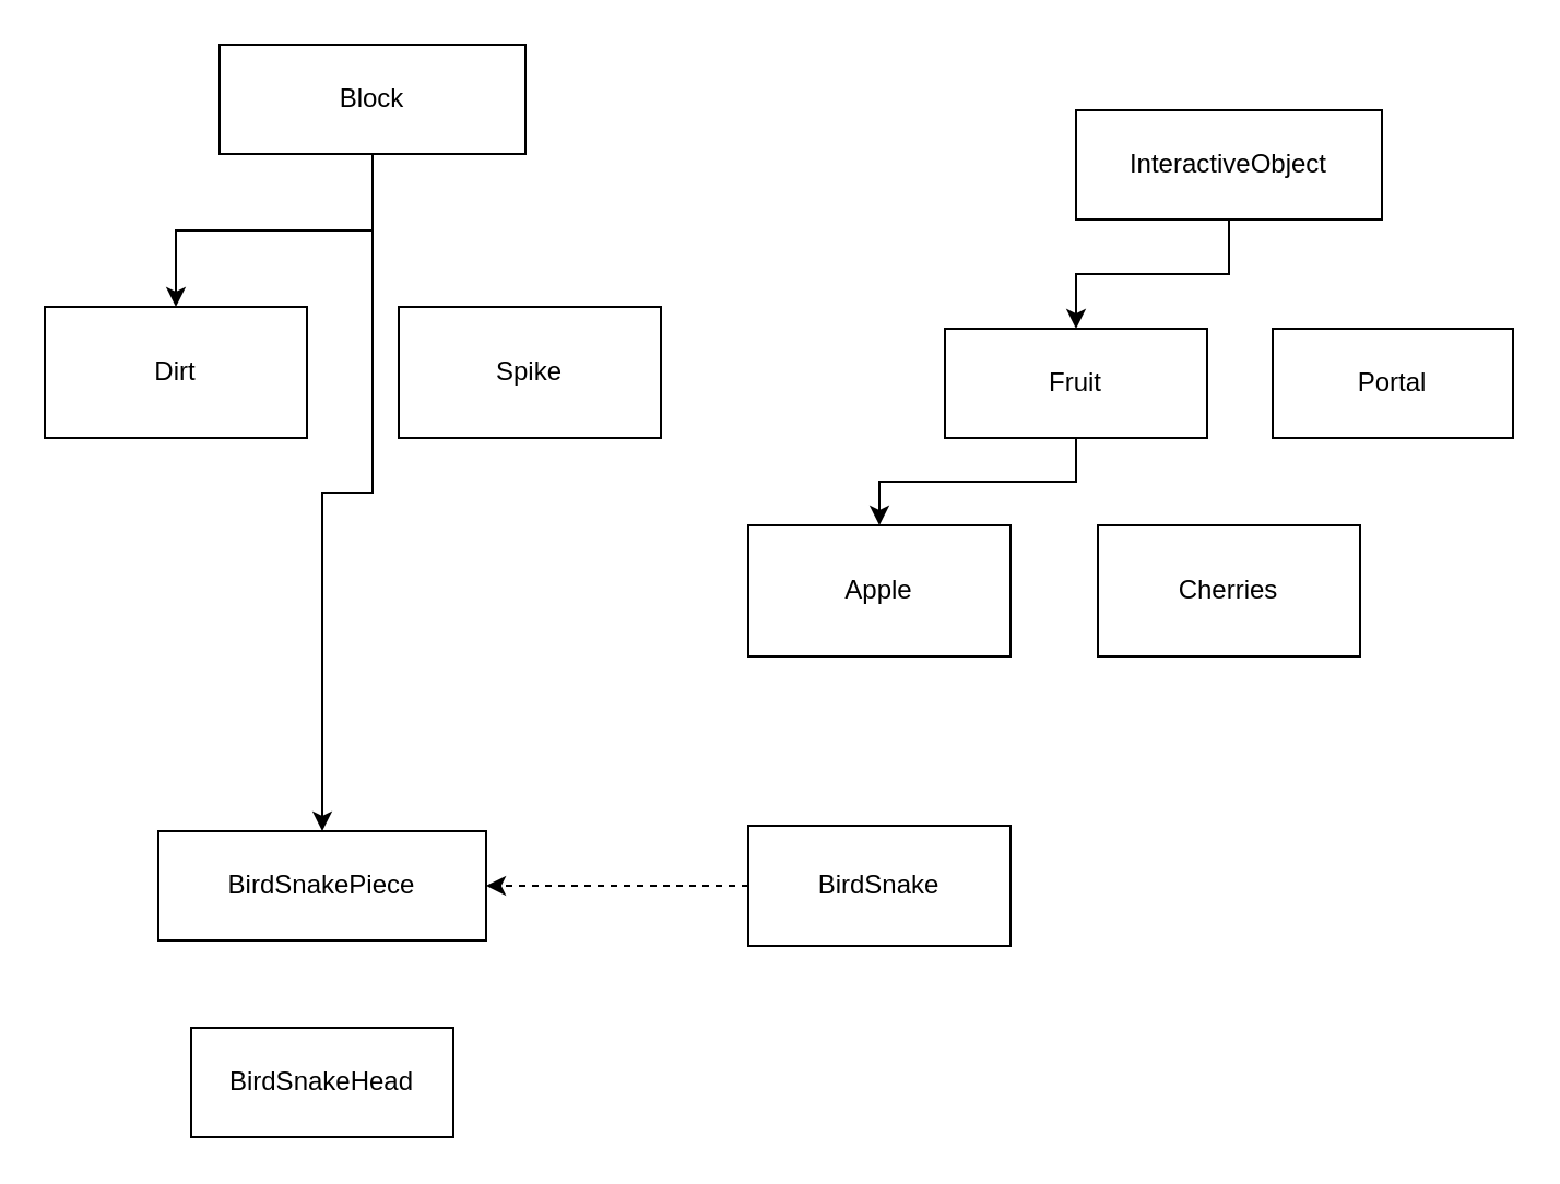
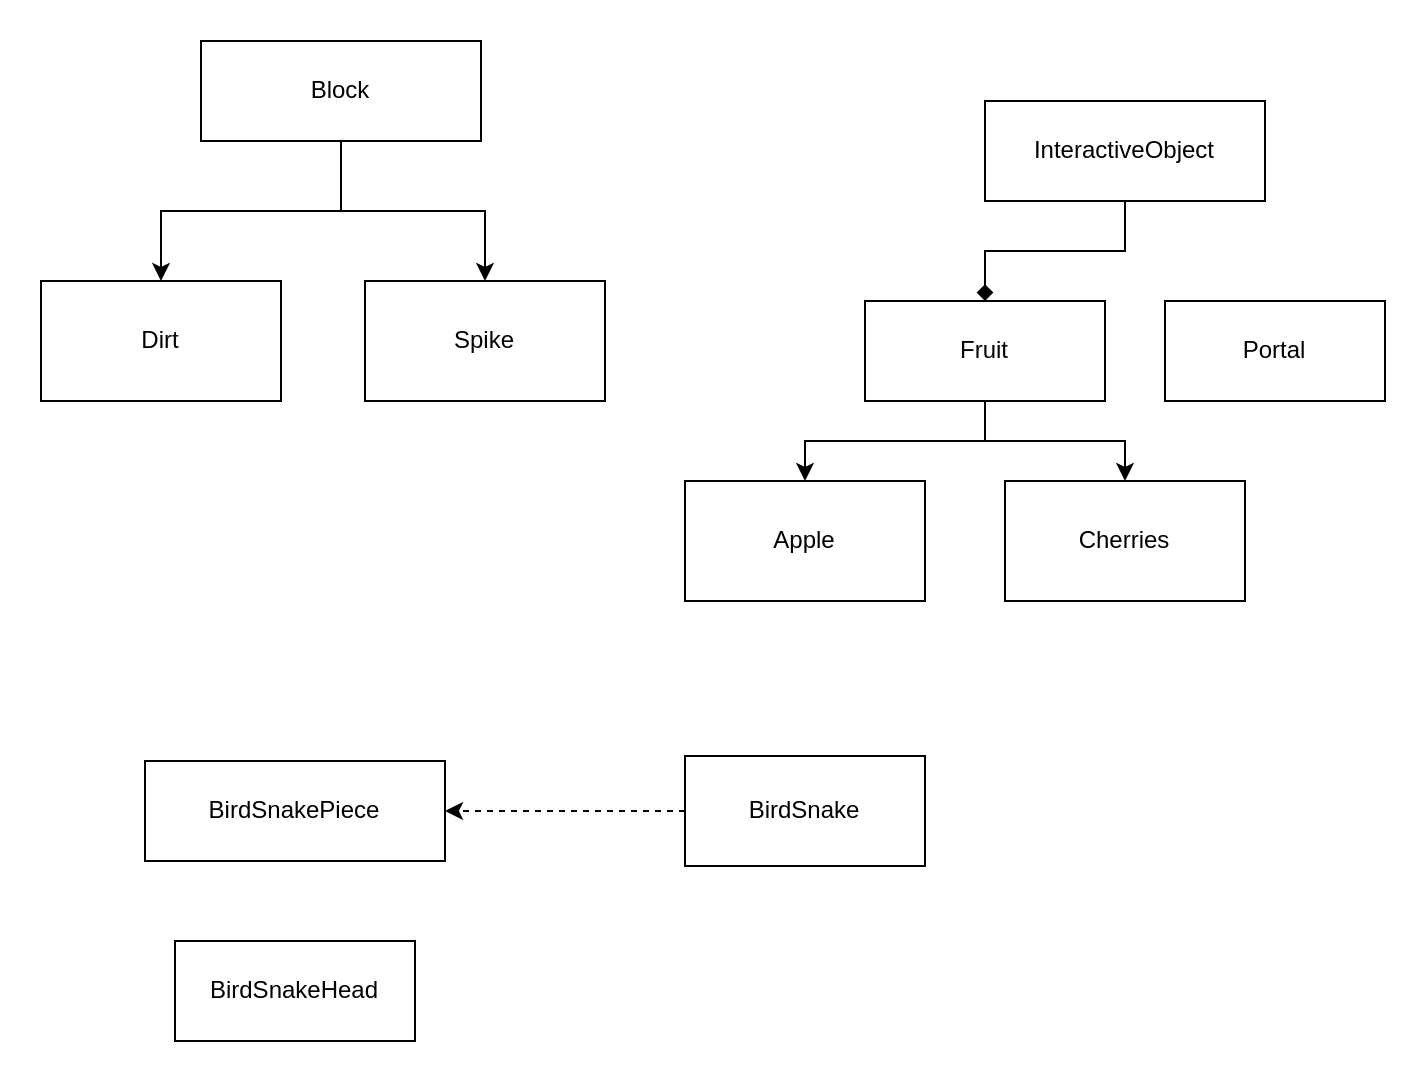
  <mxCell id="0" />
  <mxCell id="1" parent="0" />
  <mxCell id="2" value="BirdSnakePiece" style="rounded=0;whiteSpace=wrap;html=1;" vertex="1" parent="1"><mxGeometry x="72" y="380" width="150" height="50" as="geometry" /></mxCell>
  <mxCell id="3" style="edgeStyle=orthogonalEdgeStyle;rounded=0;orthogonalLoop=1;jettySize=auto;html=1;" edge="1" parent="1" source="5" target="14"><mxGeometry relative="1" as="geometry"><mxPoint x="192" y="150" as="targetPoint" /></mxGeometry></mxCell>
- <mxCell id="4" style="edgeStyle=orthogonalEdgeStyle;rounded=0;orthogonalLoop=1;jettySize=auto;html=1;" edge="1" parent="1" source="5" target="2"><mxGeometry relative="1" as="geometry" /></mxCell>
+ <mxCell id="4" style="edgeStyle=orthogonalEdgeStyle;rounded=0;orthogonalLoop=1;jettySize=auto;html=1;entryX=0.5;entryY=0;entryDx=0;entryDy=0;" edge="1" parent="1" source="5" target="15"><mxGeometry relative="1" as="geometry" /></mxCell>
  <mxCell id="5" value="Block" style="rounded=0;whiteSpace=wrap;html=1;" vertex="1" parent="1"><mxGeometry x="100" y="20" width="140" height="50" as="geometry" /></mxCell>
- <mxCell id="6" style="edgeStyle=orthogonalEdgeStyle;rounded=0;orthogonalLoop=1;jettySize=auto;html=1;entryX=0.5;entryY=0;entryDx=0;entryDy=0;" edge="1" parent="1" source="7" target="10"><mxGeometry relative="1" as="geometry"><mxPoint x="492" y="150" as="targetPoint" /></mxGeometry></mxCell>
+ <mxCell id="6" style="edgeStyle=orthogonalEdgeStyle;rounded=0;orthogonalLoop=1;jettySize=auto;html=1;entryX=0.5;entryY=0;entryDx=0;entryDy=0;endArrow=diamond;" edge="1" parent="1" source="7" target="10"><mxGeometry relative="1" as="geometry"><mxPoint x="492" y="150" as="targetPoint" /></mxGeometry></mxCell>
  <mxCell id="7" value="InteractiveObject" style="rounded=0;whiteSpace=wrap;html=1;" vertex="1" parent="1"><mxGeometry x="492" y="50" width="140" height="50" as="geometry" /></mxCell>
  <mxCell id="8" style="edgeStyle=orthogonalEdgeStyle;rounded=0;orthogonalLoop=1;jettySize=auto;html=1;" edge="1" parent="1" source="10" target="12"><mxGeometry relative="1" as="geometry"><mxPoint x="432" y="240" as="targetPoint" /></mxGeometry></mxCell>
+ <mxCell id="9" style="edgeStyle=orthogonalEdgeStyle;rounded=0;orthogonalLoop=1;jettySize=auto;html=1;" edge="1" parent="1" source="10" target="13"><mxGeometry relative="1" as="geometry" /></mxCell>
  <mxCell id="10" value="Fruit" style="rounded=0;whiteSpace=wrap;html=1;" vertex="1" parent="1"><mxGeometry x="432" y="150" width="120" height="50" as="geometry" /></mxCell>
  <mxCell id="11" value="Portal" style="rounded=0;whiteSpace=wrap;html=1;" vertex="1" parent="1"><mxGeometry x="582" y="150" width="110" height="50" as="geometry" /></mxCell>
  <mxCell id="12" value="Apple" style="rounded=0;whiteSpace=wrap;html=1;" vertex="1" parent="1"><mxGeometry x="342" y="240" width="120" height="60" as="geometry" /></mxCell>
  <mxCell id="13" value="Cherries" style="rounded=0;whiteSpace=wrap;html=1;" vertex="1" parent="1"><mxGeometry x="502" y="240" width="120" height="60" as="geometry" /></mxCell>
  <mxCell id="14" value="Dirt" style="rounded=0;whiteSpace=wrap;html=1;" vertex="1" parent="1"><mxGeometry x="20" y="140" width="120" height="60" as="geometry" /></mxCell>
  <mxCell id="15" value="Spike" style="rounded=0;whiteSpace=wrap;html=1;" vertex="1" parent="1"><mxGeometry x="182" y="140" width="120" height="60" as="geometry" /></mxCell>
  <mxCell id="16" value="BirdSnakeHead" style="rounded=0;whiteSpace=wrap;html=1;" vertex="1" parent="1"><mxGeometry x="87" y="470" width="120" height="50" as="geometry" /></mxCell>
  <mxCell id="17" style="edgeStyle=orthogonalEdgeStyle;rounded=0;orthogonalLoop=1;jettySize=auto;html=1;entryX=1;entryY=0.5;entryDx=0;entryDy=0;dashed=1;" edge="1" parent="1" source="18" target="2"><mxGeometry relative="1" as="geometry" /></mxCell>
  <mxCell id="18" value="BirdSnake" style="rounded=0;whiteSpace=wrap;html=1;" vertex="1" parent="1"><mxGeometry x="342" y="377.5" width="120" height="55" as="geometry" /></mxCell>
